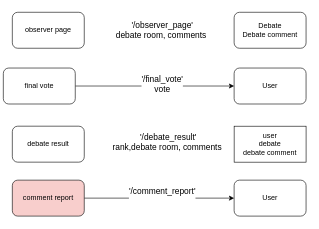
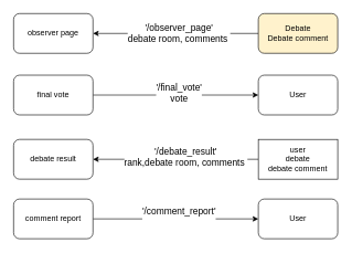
  <mxCell id="0" />
  <mxCell id="1" parent="0" />
  <mxCell id="2" style="edgeStyle=orthogonalEdgeStyle;rounded=0;orthogonalLoop=1;jettySize=auto;html=1;exitX=1;exitY=0.5;exitDx=0;exitDy=0;" edge="1" parent="1" source="3" target="11"><mxGeometry relative="1" as="geometry" /></mxCell>
- <mxCell id="3" value="final vote" style="rounded=1;whiteSpace=wrap;html=1;" vertex="1" parent="1"><mxGeometry x="5" y="113" width="120" height="60" as="geometry" /></mxCell>
- <mxCell id="5" value="Debate&lt;br&gt;Debate comment&lt;br&gt;" style="rounded=1;whiteSpace=wrap;html=1;" vertex="1" parent="1"><mxGeometry x="390" y="20" width="120" height="60" as="geometry" /></mxCell>
+ <mxCell id="3" value="final vote" style="rounded=1;whiteSpace=wrap;html=1;" vertex="1" parent="1"><mxGeometry x="20" y="113" width="120" height="60" as="geometry" /></mxCell>
+ <mxCell id="4" style="edgeStyle=orthogonalEdgeStyle;rounded=0;orthogonalLoop=1;jettySize=auto;html=1;exitX=0;exitY=0.5;exitDx=0;exitDy=0;entryX=1;entryY=0.5;entryDx=0;entryDy=0;" edge="1" parent="1" source="5" target="8"><mxGeometry relative="1" as="geometry" /></mxCell>
+ <mxCell id="5" value="Debate&lt;br&gt;Debate comment&lt;br&gt;" style="rounded=1;whiteSpace=wrap;html=1;fillColor=#fff2cc;" vertex="1" parent="1"><mxGeometry x="390" y="20" width="120" height="60" as="geometry" /></mxCell>
  <mxCell id="6" value="'/observer_page'&lt;br&gt;debate room, comments&amp;nbsp;&lt;br style=&quot;font-size: 14px&quot;&gt;" style="text;html=1;resizable=0;points=[];align=center;verticalAlign=middle;labelBackgroundColor=#ffffff;fontSize=14;" vertex="1" connectable="0" parent="1"><mxGeometry x="309.857" y="52.857" as="geometry"><mxPoint x="-40" y="-4" as="offset" /></mxGeometry></mxCell>
  <mxCell id="7" value="debate result" style="rounded=1;whiteSpace=wrap;html=1;" vertex="1" parent="1"><mxGeometry x="20" y="210" width="120" height="60" as="geometry" /></mxCell>
  <mxCell id="8" value="observer page" style="rounded=1;whiteSpace=wrap;html=1;" vertex="1" parent="1"><mxGeometry x="20" y="20" width="120" height="60" as="geometry" /></mxCell>
  <mxCell id="9" style="edgeStyle=orthogonalEdgeStyle;rounded=0;orthogonalLoop=1;jettySize=auto;html=1;exitX=1;exitY=0.5;exitDx=0;exitDy=0;" edge="1" parent="1" source="10" target="12"><mxGeometry relative="1" as="geometry" /></mxCell>
- <mxCell id="10" value="comment report" style="rounded=1;whiteSpace=wrap;html=1;fillColor=#f8cecc;" vertex="1" parent="1"><mxGeometry x="20" y="300" width="120" height="60" as="geometry" /></mxCell>
+ <mxCell id="10" value="comment report" style="rounded=1;whiteSpace=wrap;html=1;" vertex="1" parent="1"><mxGeometry x="20" y="300" width="120" height="60" as="geometry" /></mxCell>
  <mxCell id="11" value="User" style="rounded=1;whiteSpace=wrap;html=1;" vertex="1" parent="1"><mxGeometry x="390" y="113" width="120" height="60" as="geometry" /></mxCell>
  <mxCell id="12" value="User" style="rounded=1;whiteSpace=wrap;html=1;" vertex="1" parent="1"><mxGeometry x="390" y="300" width="120" height="60" as="geometry" /></mxCell>
+ <mxCell id="13" style="edgeStyle=orthogonalEdgeStyle;rounded=0;orthogonalLoop=1;jettySize=auto;html=1;exitX=0;exitY=0.5;exitDx=0;exitDy=0;" edge="1" parent="1" source="14" target="7"><mxGeometry relative="1" as="geometry" /></mxCell>
  <mxCell id="14" value="user&lt;br&gt;debate&lt;br&gt;debate comment&lt;br&gt;" style="whiteSpace=wrap;html=1;rounded=0;" vertex="1" parent="1"><mxGeometry x="390" y="210" width="120" height="60" as="geometry" /></mxCell>
  <mxCell id="15" value="'/final_vote'&lt;br&gt;vote&lt;br style=&quot;font-size: 14px&quot;&gt;" style="text;html=1;resizable=0;points=[];align=center;verticalAlign=middle;labelBackgroundColor=#ffffff;fontSize=14;" vertex="1" connectable="0" parent="1"><mxGeometry x="309.857" y="142.857" as="geometry"><mxPoint x="-40" y="-4" as="offset" /></mxGeometry></mxCell>
  <mxCell id="16" value="'/debate_result'&lt;br&gt;rank,debate room, comments&amp;nbsp;&lt;br style=&quot;font-size: 14px&quot;&gt;" style="text;html=1;resizable=0;points=[];align=center;verticalAlign=middle;labelBackgroundColor=#ffffff;fontSize=14;" vertex="1" connectable="0" parent="1"><mxGeometry x="319.857" y="239.857" as="geometry"><mxPoint x="-40" y="-4" as="offset" /></mxGeometry></mxCell>
  <mxCell id="17" value="'/comment_report'&lt;br&gt;&lt;br style=&quot;font-size: 14px&quot;&gt;" style="text;html=1;resizable=0;points=[];align=center;verticalAlign=middle;labelBackgroundColor=#ffffff;fontSize=14;" vertex="1" connectable="0" parent="1"><mxGeometry x="309.857" y="329.857" as="geometry"><mxPoint x="-40" y="-4" as="offset" /></mxGeometry></mxCell>
